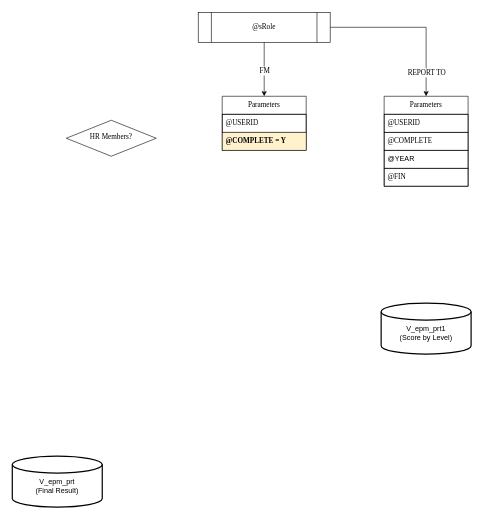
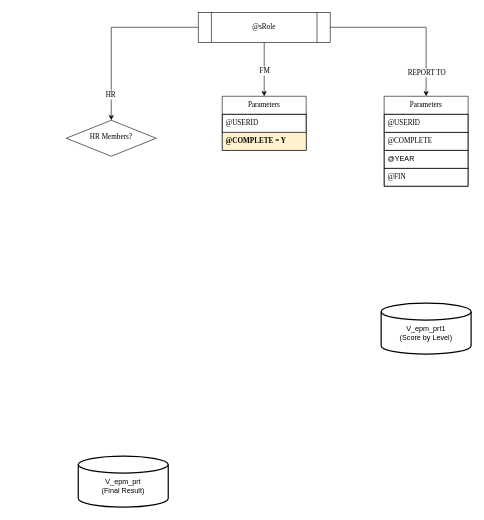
  <mxCell id="0" />
  <mxCell id="1" parent="0" />
  <mxCell id="2" value="&lt;font face=&quot;Verdana&quot;&gt;HR Members?&lt;/font&gt;" style="rhombus;whiteSpace=wrap;html=1;shadow=0;fontFamily=Helvetica;fontSize=12;align=center;strokeWidth=1;spacing=6;spacingTop=-4;" parent="1" vertex="1"><mxGeometry x="110" y="200" width="150" height="60" as="geometry" /></mxCell>
+ <mxCell id="3" style="edgeStyle=orthogonalEdgeStyle;rounded=0;orthogonalLoop=1;jettySize=auto;html=1;entryX=0.5;entryY=0;entryDx=0;entryDy=0;" edge="1" parent="1" source="9" target="2"><mxGeometry relative="1" as="geometry"><mxPoint x="190" y="160" as="targetPoint" /></mxGeometry></mxCell>
+ <mxCell id="4" value="&lt;font style=&quot;font-size: 12px;&quot; face=&quot;Verdana&quot;&gt;HR&lt;/font&gt;" style="edgeLabel;html=1;align=center;verticalAlign=middle;resizable=0;points=[];" vertex="1" connectable="0" parent="3"><mxGeometry x="0.714" y="-2" relative="1" as="geometry"><mxPoint as="offset" /></mxGeometry></mxCell>
  <mxCell id="5" style="edgeStyle=orthogonalEdgeStyle;rounded=0;orthogonalLoop=1;jettySize=auto;html=1;entryX=0.5;entryY=0;entryDx=0;entryDy=0;" edge="1" parent="1" source="9" target="15"><mxGeometry relative="1" as="geometry" /></mxCell>
  <mxCell id="6" value="&lt;font style=&quot;font-size: 12px;&quot; face=&quot;Verdana&quot;&gt;FM&lt;/font&gt;" style="edgeLabel;html=1;align=center;verticalAlign=middle;resizable=0;points=[];strokeColor=#000000;" vertex="1" connectable="0" parent="5"><mxGeometry x="0.044" y="6" relative="1" as="geometry"><mxPoint x="-6" as="offset" /></mxGeometry></mxCell>
  <mxCell id="7" style="edgeStyle=orthogonalEdgeStyle;rounded=0;orthogonalLoop=1;jettySize=auto;html=1;exitX=1;exitY=0.5;exitDx=0;exitDy=0;entryX=0.5;entryY=0;entryDx=0;entryDy=0;" edge="1" parent="1" source="9" target="10"><mxGeometry relative="1" as="geometry" /></mxCell>
  <mxCell id="8" value="&lt;font style=&quot;font-size: 12px;&quot; face=&quot;Verdana&quot;&gt;REPORT TO&lt;/font&gt;" style="edgeLabel;html=1;align=center;verticalAlign=middle;resizable=0;points=[];" vertex="1" connectable="0" parent="7"><mxGeometry x="0.712" relative="1" as="geometry"><mxPoint as="offset" /></mxGeometry></mxCell>
  <mxCell id="9" value="&lt;font face=&quot;Verdana&quot;&gt;@sRole&lt;/font&gt;" style="shape=process;whiteSpace=wrap;html=1;backgroundOutline=1;" vertex="1" parent="1"><mxGeometry x="330" y="20" width="220" height="50" as="geometry" /></mxCell>
  <mxCell id="10" value="&lt;font face=&quot;Verdana&quot;&gt;Parameters&lt;/font&gt;" style="swimlane;fontStyle=0;childLayout=stackLayout;horizontal=1;startSize=30;horizontalStack=0;resizeParent=1;resizeParentMax=0;resizeLast=0;collapsible=1;marginBottom=0;whiteSpace=wrap;html=1;" vertex="1" parent="1"><mxGeometry x="640" y="160" width="140" height="150" as="geometry"><mxRectangle x="580" y="210" width="130" height="30" as="alternateBounds" /></mxGeometry></mxCell>
  <mxCell id="11" value="&lt;font face=&quot;Verdana&quot;&gt;@USERID&lt;/font&gt;" style="text;strokeColor=#000000;fillColor=none;align=left;verticalAlign=middle;spacingLeft=4;spacingRight=4;overflow=hidden;points=[[0,0.5],[1,0.5]];portConstraint=eastwest;rotatable=0;whiteSpace=wrap;html=1;" vertex="1" parent="10"><mxGeometry y="30" width="140" height="30" as="geometry" /></mxCell>
  <mxCell id="12" value="&lt;font face=&quot;Verdana&quot;&gt;@COMPLETE&lt;/font&gt;" style="text;strokeColor=#000000;fillColor=none;align=left;verticalAlign=middle;spacingLeft=4;spacingRight=4;overflow=hidden;points=[[0,0.5],[1,0.5]];portConstraint=eastwest;rotatable=0;whiteSpace=wrap;html=1;" vertex="1" parent="10"><mxGeometry y="60" width="140" height="30" as="geometry" /></mxCell>
  <mxCell id="13" value="@YEAR" style="text;strokeColor=#000000;fillColor=none;align=left;verticalAlign=middle;spacingLeft=4;spacingRight=4;overflow=hidden;points=[[0,0.5],[1,0.5]];portConstraint=eastwest;rotatable=0;whiteSpace=wrap;html=1;" vertex="1" parent="10"><mxGeometry y="90" width="140" height="30" as="geometry" /></mxCell>
  <mxCell id="14" value="&lt;font face=&quot;Verdana&quot;&gt;@FIN&lt;/font&gt;" style="text;strokeColor=#000000;fillColor=none;align=left;verticalAlign=middle;spacingLeft=4;spacingRight=4;overflow=hidden;points=[[0,0.5],[1,0.5]];portConstraint=eastwest;rotatable=0;whiteSpace=wrap;html=1;" vertex="1" parent="10"><mxGeometry y="120" width="140" height="30" as="geometry" /></mxCell>
  <mxCell id="15" value="&lt;font face=&quot;Verdana&quot;&gt;Parameters&lt;/font&gt;" style="swimlane;fontStyle=0;childLayout=stackLayout;horizontal=1;startSize=30;horizontalStack=0;resizeParent=1;resizeParentMax=0;resizeLast=0;collapsible=1;marginBottom=0;whiteSpace=wrap;html=1;" vertex="1" parent="1"><mxGeometry x="370" y="160" width="140" height="90" as="geometry"><mxRectangle x="580" y="210" width="130" height="30" as="alternateBounds" /></mxGeometry></mxCell>
  <mxCell id="16" value="&lt;font face=&quot;Verdana&quot;&gt;@USERID&lt;/font&gt;" style="text;strokeColor=#000000;fillColor=none;align=left;verticalAlign=middle;spacingLeft=4;spacingRight=4;overflow=hidden;points=[[0,0.5],[1,0.5]];portConstraint=eastwest;rotatable=0;whiteSpace=wrap;html=1;" vertex="1" parent="15"><mxGeometry y="30" width="140" height="30" as="geometry" /></mxCell>
  <mxCell id="17" value="&lt;b&gt;&lt;font face=&quot;Verdana&quot;&gt;@COMPLETE = Y&lt;/font&gt;&lt;/b&gt;" style="text;strokeColor=#000000;fillColor=#FFF2CC;align=left;verticalAlign=middle;spacingLeft=4;spacingRight=4;overflow=hidden;points=[[0,0.5],[1,0.5]];portConstraint=eastwest;rotatable=0;whiteSpace=wrap;html=1;" vertex="1" parent="15"><mxGeometry y="60" width="140" height="30" as="geometry" /></mxCell>
  <mxCell id="18" value="&lt;br&gt;V_epm_prt1&lt;br&gt;(Score by Level)" style="strokeWidth=2;html=1;shape=mxgraph.flowchart.database;whiteSpace=wrap;" vertex="1" parent="1"><mxGeometry x="635" y="505" width="150" height="85" as="geometry" /></mxCell>
- <mxCell id="19" value="&lt;br&gt;V_epm_prt&lt;br&gt;(Final Result)" style="strokeWidth=2;html=1;shape=mxgraph.flowchart.database;whiteSpace=wrap;" vertex="1" parent="1"><mxGeometry y="760" width="150" height="85" as="geometry" x="20" /></mxCell>
+ <mxCell id="19" value="&lt;br&gt;V_epm_prt&lt;br&gt;(Final Result)" style="strokeWidth=2;html=1;shape=mxgraph.flowchart.database;whiteSpace=wrap;" vertex="1" parent="1"><mxGeometry x="130" y="760" width="150" height="85" as="geometry" /></mxCell>
